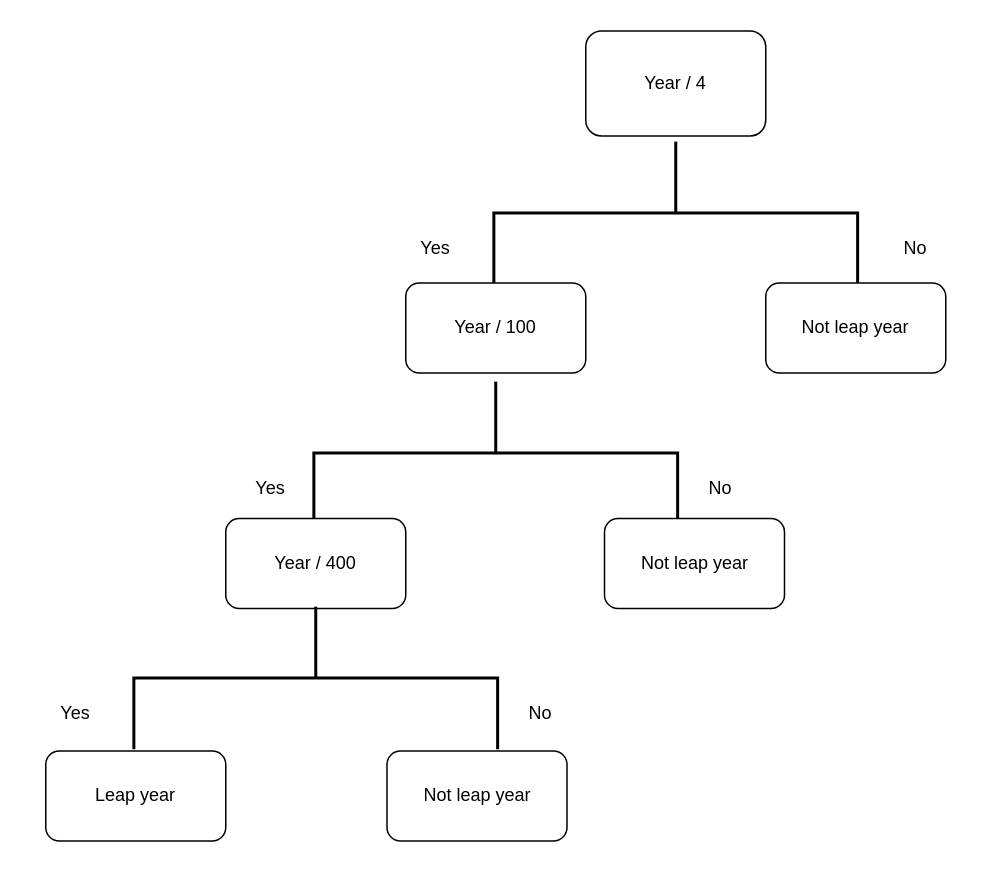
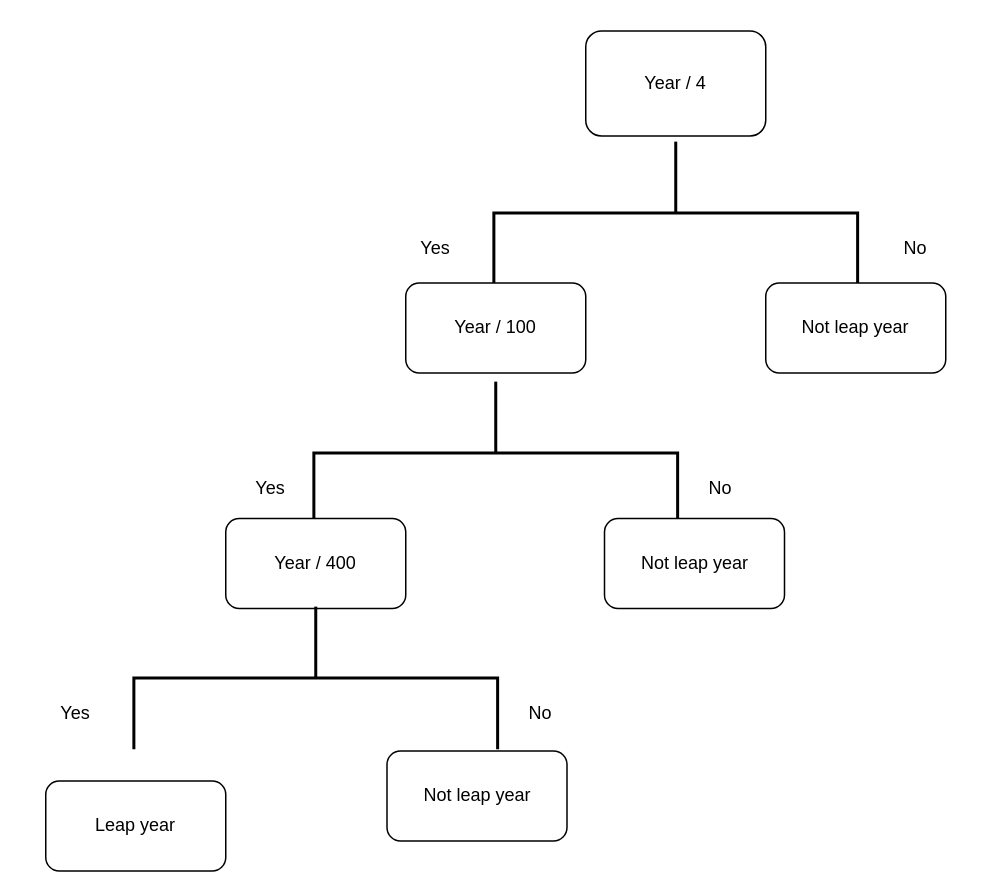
  <mxCell id="0" />
  <mxCell id="1" parent="0" />
  <mxCell id="2" value="Year / 4" style="rounded=1;whiteSpace=wrap;html=1;" vertex="1" parent="1"><mxGeometry x="390" y="20" width="120" height="70" as="geometry" /></mxCell>
  <mxCell id="3" value="" style="strokeWidth=2;html=1;shape=mxgraph.flowchart.annotation_2;align=left;labelPosition=right;pointerEvents=1;rotation=90;" vertex="1" parent="1"><mxGeometry x="402.5" y="20" width="95" height="242.5" as="geometry" /></mxCell>
  <mxCell id="4" value="Year / 100" style="rounded=1;whiteSpace=wrap;html=1;" vertex="1" parent="1"><mxGeometry x="270" y="188" width="120" height="60" as="geometry" /></mxCell>
  <mxCell id="5" value="Not leap year" style="rounded=1;whiteSpace=wrap;html=1;" vertex="1" parent="1"><mxGeometry x="510" y="188" width="120" height="60" as="geometry" /></mxCell>
  <mxCell id="6" value="Yes" style="text;html=1;strokeColor=none;fillColor=none;align=center;verticalAlign=middle;whiteSpace=wrap;rounded=0;" vertex="1" parent="1"><mxGeometry x="260" y="150" width="60" height="30" as="geometry" /></mxCell>
  <mxCell id="7" value="No" style="text;html=1;strokeColor=none;fillColor=none;align=center;verticalAlign=middle;whiteSpace=wrap;rounded=0;" vertex="1" parent="1"><mxGeometry x="580" y="150" width="60" height="30" as="geometry" /></mxCell>
  <mxCell id="8" value="" style="strokeWidth=2;html=1;shape=mxgraph.flowchart.annotation_2;align=left;labelPosition=right;pointerEvents=1;rotation=90;" vertex="1" parent="1"><mxGeometry x="282.5" y="180" width="95" height="242.5" as="geometry" /></mxCell>
  <mxCell id="9" value="Not leap year" style="rounded=1;whiteSpace=wrap;html=1;" vertex="1" parent="1"><mxGeometry x="402.5" y="345" width="120" height="60" as="geometry" /></mxCell>
  <mxCell id="10" value="Year / 400" style="rounded=1;whiteSpace=wrap;html=1;" vertex="1" parent="1"><mxGeometry x="150" y="345" width="120" height="60" as="geometry" /></mxCell>
  <mxCell id="11" value="Yes" style="text;html=1;strokeColor=none;fillColor=none;align=center;verticalAlign=middle;whiteSpace=wrap;rounded=0;" vertex="1" parent="1"><mxGeometry x="150" y="310" width="60" height="30" as="geometry" /></mxCell>
  <mxCell id="12" value="No" style="text;html=1;strokeColor=none;fillColor=none;align=center;verticalAlign=middle;whiteSpace=wrap;rounded=0;" vertex="1" parent="1"><mxGeometry x="450" y="310" width="60" height="30" as="geometry" /></mxCell>
  <mxCell id="13" value="" style="strokeWidth=2;html=1;shape=mxgraph.flowchart.annotation_2;align=left;labelPosition=right;pointerEvents=1;rotation=90;" vertex="1" parent="1"><mxGeometry x="162.5" y="330" width="95" height="242.5" as="geometry" /></mxCell>
  <mxCell id="14" value="Yes" style="text;html=1;strokeColor=none;fillColor=none;align=center;verticalAlign=middle;whiteSpace=wrap;rounded=0;" vertex="1" parent="1"><mxGeometry x="20" y="460" width="60" height="30" as="geometry" /></mxCell>
  <mxCell id="15" value="No" style="text;html=1;strokeColor=none;fillColor=none;align=center;verticalAlign=middle;whiteSpace=wrap;rounded=0;" vertex="1" parent="1"><mxGeometry x="330" y="460" width="60" height="30" as="geometry" /></mxCell>
- <mxCell id="16" value="Leap year" style="rounded=1;whiteSpace=wrap;html=1;" vertex="1" parent="1"><mxGeometry x="30" y="500" width="120" height="60" as="geometry" /></mxCell>
+ <mxCell id="16" value="Leap year" style="rounded=1;whiteSpace=wrap;html=1;" vertex="1" parent="1"><mxGeometry x="30" y="520" width="120" height="60" as="geometry" /></mxCell>
  <mxCell id="17" value="Not leap year" style="rounded=1;whiteSpace=wrap;html=1;" vertex="1" parent="1"><mxGeometry x="257.5" y="500" width="120" height="60" as="geometry" /></mxCell>
